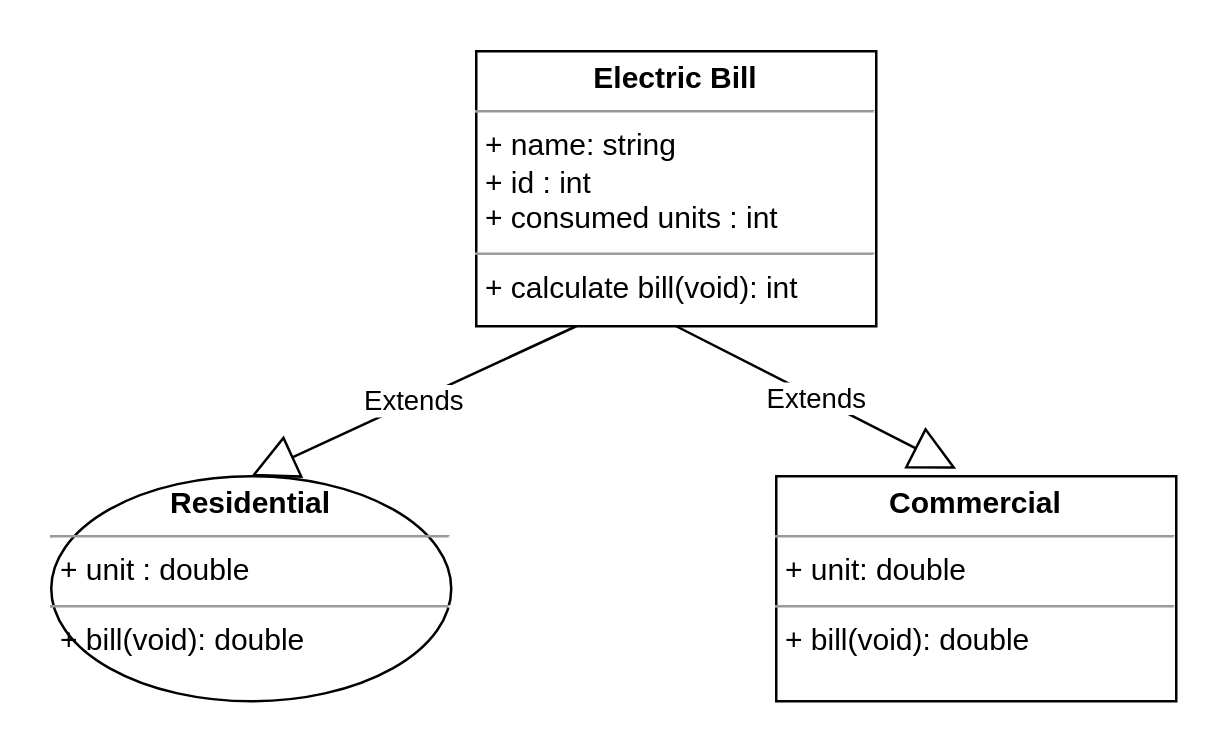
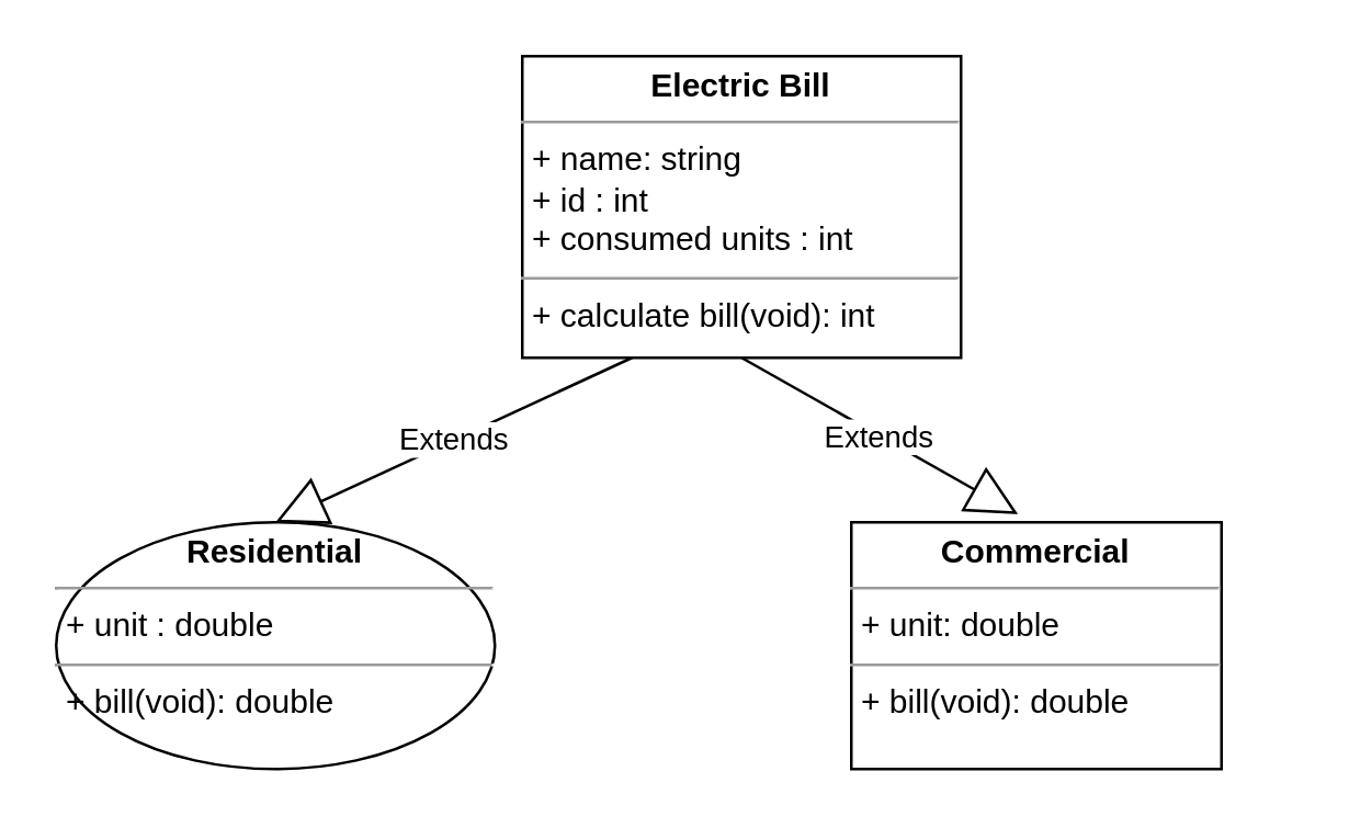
  <mxCell id="0" />
  <mxCell id="1" parent="0" />
  <mxCell id="2" value="&lt;p style=&quot;margin:0px;margin-top:4px;text-align:center;&quot;&gt;&lt;b&gt;Electric Bill&lt;/b&gt;&lt;/p&gt;&lt;hr size=&quot;1&quot;&gt;&lt;p style=&quot;margin:0px;margin-left:4px;&quot;&gt;+ name: string&lt;/p&gt;&lt;p style=&quot;margin:0px;margin-left:4px;&quot;&gt;+ id : int&lt;/p&gt;&lt;p style=&quot;margin:0px;margin-left:4px;&quot;&gt;+ consumed units : int&lt;/p&gt;&lt;hr size=&quot;1&quot;&gt;&lt;p style=&quot;margin:0px;margin-left:4px;&quot;&gt;+ calculate bill(void): int&lt;/p&gt;" style="verticalAlign=top;align=left;overflow=fill;fontSize=12;fontFamily=Helvetica;html=1;" vertex="1" parent="1"><mxGeometry x="190" y="20" width="160" height="110" as="geometry" /></mxCell>
  <mxCell id="3" value="&lt;p style=&quot;margin:0px;margin-top:4px;text-align:center;&quot;&gt;&lt;b&gt;Residential&lt;/b&gt;&lt;/p&gt;&lt;hr size=&quot;1&quot;&gt;&lt;p style=&quot;margin:0px;margin-left:4px;&quot;&gt;+ unit : double&lt;/p&gt;&lt;hr size=&quot;1&quot;&gt;&lt;p style=&quot;margin:0px;margin-left:4px;&quot;&gt;+ bill(void): double&lt;/p&gt;" style="ellipse;verticalAlign=top;align=left;overflow=fill;fontSize=12;fontFamily=Helvetica;html=1;" vertex="1" parent="1"><mxGeometry x="20" y="190" width="160" height="90" as="geometry" /></mxCell>
  <mxCell id="4" value="Extends" style="endArrow=block;endSize=16;endFill=0;html=1;rounded=0;exitX=0.25;exitY=1;exitDx=0;exitDy=0;entryX=0.5;entryY=0;entryDx=0;entryDy=0;" edge="1" parent="1" source="2" target="3"><mxGeometry width="160" relative="1" as="geometry"><mxPoint x="200" y="180" as="sourcePoint" /><mxPoint x="360" y="180" as="targetPoint" /></mxGeometry></mxCell>
- <mxCell id="5" value="&lt;p style=&quot;margin:0px;margin-top:4px;text-align:center;&quot;&gt;&lt;b&gt;Commercial&lt;/b&gt;&lt;/p&gt;&lt;hr size=&quot;1&quot;&gt;&lt;p style=&quot;margin:0px;margin-left:4px;&quot;&gt;+ unit: double&lt;/p&gt;&lt;hr size=&quot;1&quot;&gt;&lt;p style=&quot;margin:0px;margin-left:4px;&quot;&gt;+ bill(void): double&lt;/p&gt;" style="verticalAlign=top;align=left;overflow=fill;fontSize=12;fontFamily=Helvetica;html=1;" vertex="1" parent="1"><mxGeometry x="310" y="190" width="160" height="90" as="geometry" /></mxCell>
+ <mxCell id="5" value="&lt;p style=&quot;margin:0px;margin-top:4px;text-align:center;&quot;&gt;&lt;b&gt;Commercial&lt;/b&gt;&lt;/p&gt;&lt;hr size=&quot;1&quot;&gt;&lt;p style=&quot;margin:0px;margin-left:4px;&quot;&gt;+ unit: double&lt;/p&gt;&lt;hr size=&quot;1&quot;&gt;&lt;p style=&quot;margin:0px;margin-left:4px;&quot;&gt;+ bill(void): double&lt;/p&gt;" style="verticalAlign=top;align=left;overflow=fill;fontSize=12;fontFamily=Helvetica;html=1;" vertex="1" parent="1"><mxGeometry x="310" y="190" width="135" height="90" as="geometry" /></mxCell>
  <mxCell id="6" value="Extends" style="endArrow=block;endSize=16;endFill=0;html=1;rounded=0;exitX=0.5;exitY=1;exitDx=0;exitDy=0;entryX=0.45;entryY=-0.033;entryDx=0;entryDy=0;entryPerimeter=0;" edge="1" parent="1" source="2" target="5"><mxGeometry width="160" relative="1" as="geometry"><mxPoint x="200" y="180" as="sourcePoint" /><mxPoint x="360" y="180" as="targetPoint" /></mxGeometry></mxCell>
